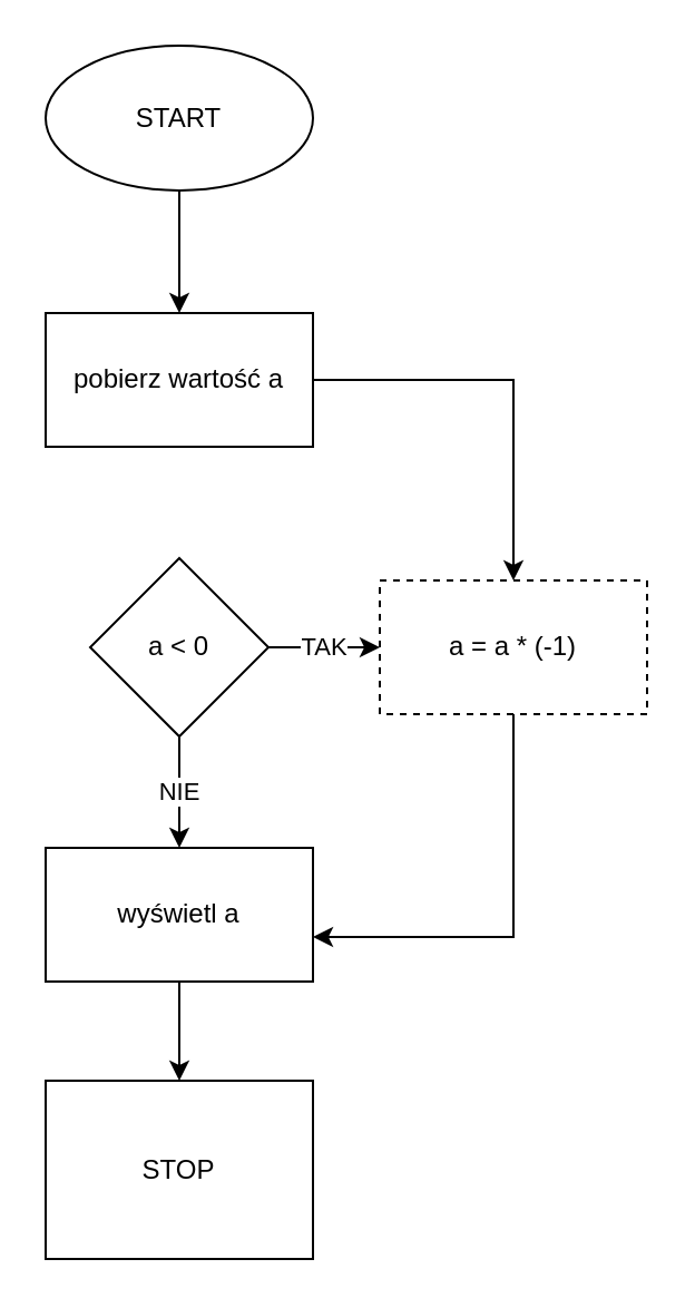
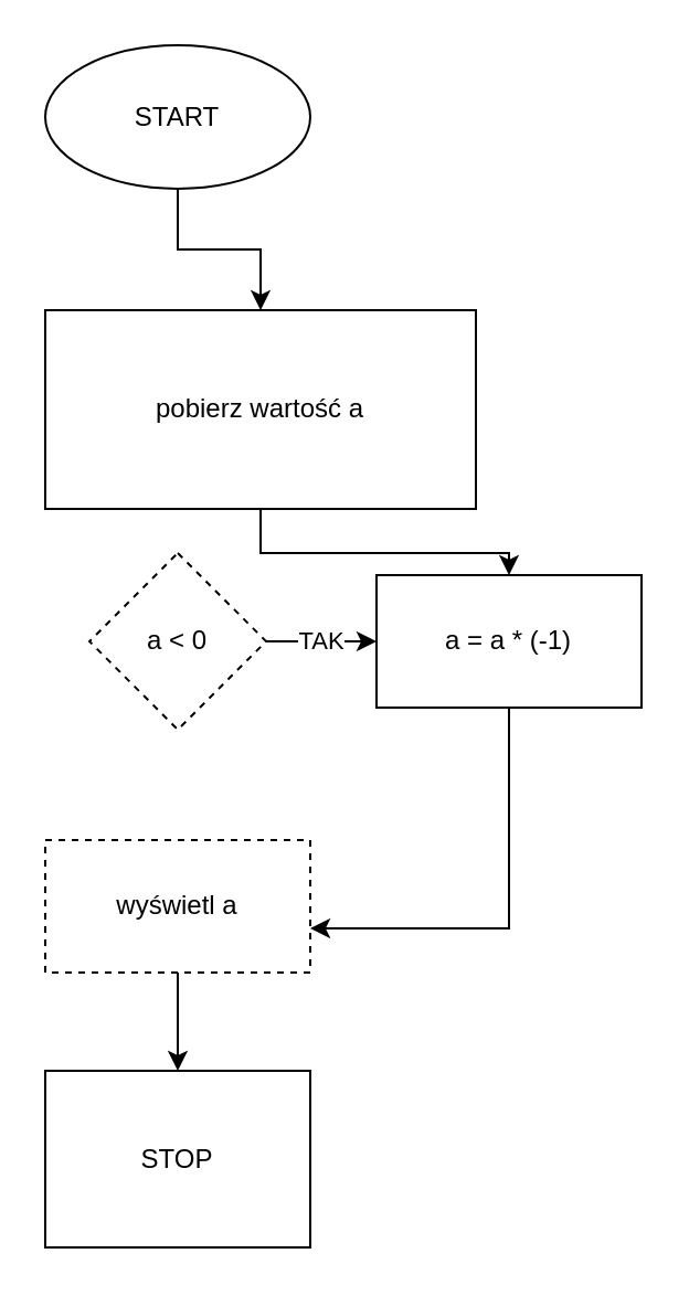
  <mxCell id="0" />
  <mxCell id="1" parent="0" />
  <mxCell id="2" value="" style="edgeStyle=orthogonalEdgeStyle;rounded=0;orthogonalLoop=1;jettySize=auto;html=1;" edge="1" parent="1" source="3" target="5"><mxGeometry relative="1" as="geometry" /></mxCell>
  <mxCell id="3" value="START" style="ellipse;whiteSpace=wrap;html=1;" vertex="1" parent="1"><mxGeometry x="20" y="20" width="120" height="65" as="geometry" /></mxCell>
  <mxCell id="4" value="" style="edgeStyle=orthogonalEdgeStyle;rounded=0;orthogonalLoop=1;jettySize=auto;html=1;" edge="1" parent="1" source="5" target="12"><mxGeometry relative="1" as="geometry" /></mxCell>
- <mxCell id="5" value="pobierz wartość a" style="rounded=0;whiteSpace=wrap;html=1;" vertex="1" parent="1"><mxGeometry x="20" y="140" width="120" height="60" as="geometry" /></mxCell>
- <mxCell id="6" value="NIE" style="edgeStyle=orthogonalEdgeStyle;rounded=0;orthogonalLoop=1;jettySize=auto;html=1;" edge="1" parent="1" source="8" target="10"><mxGeometry relative="1" as="geometry" /></mxCell>
+ <mxCell id="5" value="pobierz wartość a" style="rounded=0;whiteSpace=wrap;html=1;" vertex="1" parent="1"><mxGeometry x="20" y="140" width="195" height="90" as="geometry" /></mxCell>
  <mxCell id="7" value="TAK" style="edgeStyle=orthogonalEdgeStyle;rounded=0;orthogonalLoop=1;jettySize=auto;html=1;" edge="1" parent="1" source="8" target="12"><mxGeometry relative="1" as="geometry" /></mxCell>
- <mxCell id="8" value="a &amp;lt; 0" style="rhombus;whiteSpace=wrap;html=1;" vertex="1" parent="1"><mxGeometry x="40" y="250" width="80" height="80" as="geometry" /></mxCell>
+ <mxCell id="8" value="a &amp;lt; 0" style="rhombus;whiteSpace=wrap;html=1;dashed=1;" vertex="1" parent="1"><mxGeometry x="40" y="250" width="80" height="80" as="geometry" /></mxCell>
  <mxCell id="9" value="" style="edgeStyle=orthogonalEdgeStyle;rounded=0;orthogonalLoop=1;jettySize=auto;html=1;" edge="1" parent="1" source="10" target="13"><mxGeometry relative="1" as="geometry" /></mxCell>
- <mxCell id="10" value="wyświetl a" style="rounded=0;whiteSpace=wrap;html=1;" vertex="1" parent="1"><mxGeometry x="20" y="380" width="120" height="60" as="geometry" /></mxCell>
+ <mxCell id="10" value="wyświetl a" style="rounded=0;whiteSpace=wrap;html=1;dashed=1;" vertex="1" parent="1"><mxGeometry x="20" y="380" width="120" height="60" as="geometry" /></mxCell>
  <mxCell id="11" value="" style="edgeStyle=orthogonalEdgeStyle;rounded=0;orthogonalLoop=1;jettySize=auto;html=1;" edge="1" parent="1" source="12" target="10"><mxGeometry relative="1" as="geometry"><Array as="points"><mxPoint x="230" y="420" /></Array></mxGeometry></mxCell>
- <mxCell id="12" value="a = a * (-1)" style="rounded=0;whiteSpace=wrap;html=1;dashed=1;" vertex="1" parent="1"><mxGeometry x="170" y="260" width="120" height="60" as="geometry" /></mxCell>
+ <mxCell id="12" value="a = a * (-1)" style="rounded=0;whiteSpace=wrap;html=1;" vertex="1" parent="1"><mxGeometry x="170" y="260" width="120" height="60" as="geometry" /></mxCell>
  <mxCell id="13" value="STOP" style="whiteSpace=wrap;html=1;rounded=0;" vertex="1" parent="1"><mxGeometry x="20" y="484.5" width="120" height="80" as="geometry" /></mxCell>
